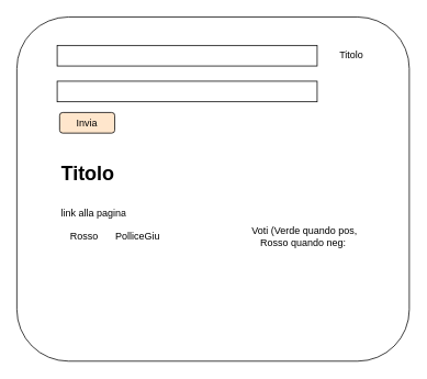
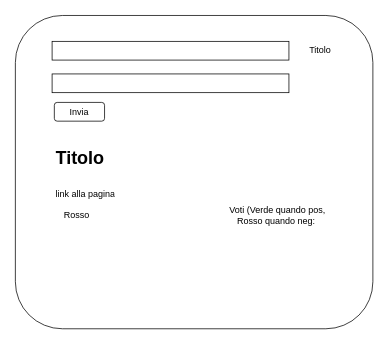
  <mxCell id="0" />
  <mxCell id="1" parent="0" />
  <mxCell id="2" value="" style="rounded=1;whiteSpace=wrap;html=1;" vertex="1" parent="1"><mxGeometry x="20" y="20" width="477" height="418" as="geometry" /></mxCell>
  <mxCell id="3" value="" style="rounded=0;whiteSpace=wrap;html=1;" vertex="1" parent="1"><mxGeometry x="69" y="54.5" width="316" height="25" as="geometry" /></mxCell>
  <mxCell id="4" value="Titolo" style="text;html=1;strokeColor=none;fillColor=none;align=center;verticalAlign=middle;whiteSpace=wrap;rounded=0;" vertex="1" parent="1"><mxGeometry x="397" y="52" width="60" height="30" as="geometry" /></mxCell>
  <mxCell id="5" value="" style="rounded=0;whiteSpace=wrap;html=1;" vertex="1" parent="1"><mxGeometry x="69" y="98" width="316" height="25" as="geometry" /></mxCell>
- <mxCell id="6" value="Invia" style="rounded=1;whiteSpace=wrap;html=1;fillColor=#ffe6cc;" vertex="1" parent="1"><mxGeometry x="72" y="136" width="67" height="25" as="geometry" /></mxCell>
+ <mxCell id="6" value="Invia" style="rounded=1;whiteSpace=wrap;html=1;" vertex="1" parent="1"><mxGeometry x="72" y="136" width="67" height="25" as="geometry" /></mxCell>
  <mxCell id="7" value="&lt;h1&gt;&lt;span style=&quot;background-color: initial;&quot;&gt;Titolo&lt;/span&gt;&lt;/h1&gt;&lt;h1&gt;&lt;span style=&quot;font-size: 12px; font-weight: 400;&quot;&gt;link alla pagina&lt;/span&gt;&lt;/h1&gt;" style="text;html=1;strokeColor=none;fillColor=none;spacing=5;spacingTop=-20;whiteSpace=wrap;overflow=hidden;rounded=0;" vertex="1" parent="1"><mxGeometry x="69" y="190" width="394" height="112" as="geometry" /></mxCell>
  <mxCell id="8" value="Rosso" style="text;html=1;strokeColor=none;fillColor=none;align=center;verticalAlign=middle;whiteSpace=wrap;rounded=0;" vertex="1" parent="1"><mxGeometry x="72" y="272" width="60" height="30" as="geometry" /></mxCell>
- <mxCell id="9" value="PolliceGiu" style="text;html=1;strokeColor=none;fillColor=none;align=center;verticalAlign=middle;whiteSpace=wrap;rounded=0;" vertex="1" parent="1"><mxGeometry x="137" y="272" width="60" height="30" as="geometry" /></mxCell>
  <mxCell id="10" value="Voti (Verde quando pos, Rosso quando neg:&amp;nbsp;" style="text;html=1;strokeColor=none;fillColor=none;align=center;verticalAlign=middle;whiteSpace=wrap;rounded=0;" vertex="1" parent="1"><mxGeometry x="294" y="272" width="152" height="30" as="geometry" /></mxCell>
